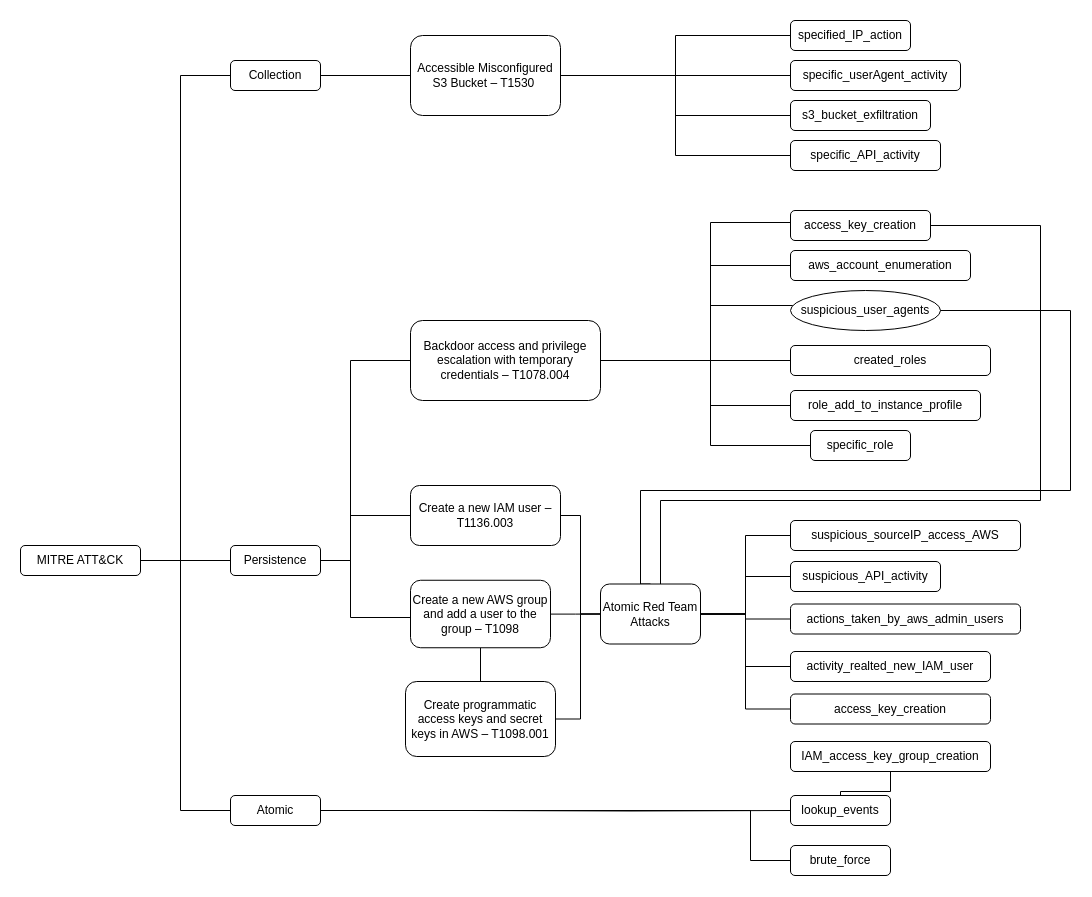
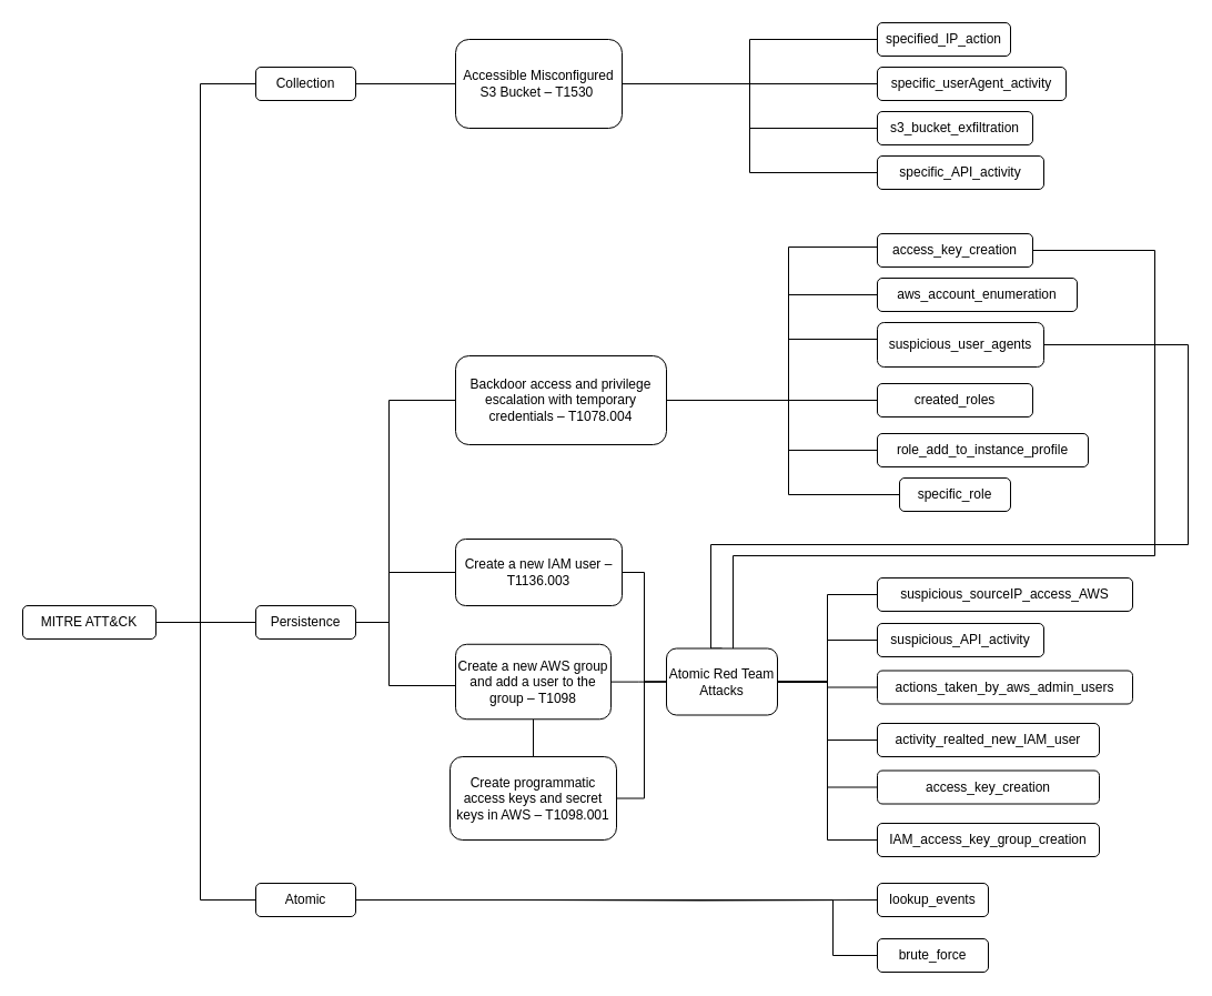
  <mxCell id="0" />
  <mxCell id="1" parent="0" />
  <mxCell id="2" style="edgeStyle=orthogonalEdgeStyle;rounded=0;orthogonalLoop=1;jettySize=auto;html=1;entryX=0;entryY=0.5;entryDx=0;entryDy=0;endArrow=none;endFill=0;" parent="1" source="3" target="15" edge="1"><mxGeometry relative="1" as="geometry" /></mxCell>
  <mxCell id="3" value="Accessible Misconfigured S3 Bucket – T1530&amp;nbsp;" style="rounded=1;whiteSpace=wrap;html=1;" parent="1" vertex="1"><mxGeometry x="410" y="35" width="150" height="80" as="geometry" /></mxCell>
  <mxCell id="4" style="edgeStyle=orthogonalEdgeStyle;rounded=0;orthogonalLoop=1;jettySize=auto;html=1;entryX=0;entryY=0.4;entryDx=0;entryDy=0;endArrow=none;endFill=0;entryPerimeter=0;" parent="1" source="5" target="6" edge="1"><mxGeometry relative="1" as="geometry"><Array as="points"><mxPoint x="710" y="360" /><mxPoint x="710" y="222" /></Array></mxGeometry></mxCell>
  <mxCell id="5" value="Backdoor access and privilege escalation with temporary credentials –&amp;nbsp;T1078.004" style="rounded=1;whiteSpace=wrap;html=1;" parent="1" vertex="1"><mxGeometry x="410" y="320" width="190" height="80" as="geometry" /></mxCell>
  <mxCell id="6" value="access_key_creation" style="rounded=1;whiteSpace=wrap;html=1;" parent="1" vertex="1"><mxGeometry x="790" y="210" width="140" height="30" as="geometry" /></mxCell>
  <mxCell id="7" style="edgeStyle=orthogonalEdgeStyle;rounded=0;orthogonalLoop=1;jettySize=auto;html=1;entryX=0;entryY=0.5;entryDx=0;entryDy=0;endArrow=none;endFill=0;" edge="1" parent="1" source="8"><mxGeometry relative="1" as="geometry"><mxPoint x="340" y="810" as="targetPoint" /></mxGeometry></mxCell>
  <mxCell id="8" value="Atomic" style="rounded=1;whiteSpace=wrap;html=1;" parent="1" vertex="1"><mxGeometry x="230" y="795" width="90" height="30" as="geometry" /></mxCell>
  <mxCell id="9" style="edgeStyle=orthogonalEdgeStyle;rounded=0;orthogonalLoop=1;jettySize=auto;html=1;entryX=1;entryY=0.5;entryDx=0;entryDy=0;endArrow=none;endFill=0;" parent="1" source="10" target="3" edge="1"><mxGeometry relative="1" as="geometry" /></mxCell>
  <mxCell id="10" value="specified_IP_action&lt;span style=&quot;color: rgba(0 , 0 , 0 , 0) ; font-family: monospace ; font-size: 0px&quot;&gt;%3CmxGraphModel%3E%3Croot%3E%3CmxCell%20id%3D%220%22%2F%3E%3CmxCell%20id%3D%221%22%20parent%3D%220%22%2F%3E%3CmxCell%20id%3D%222%22%20value%3D%22s3_enumeration%22%20style%3D%22rounded%3D1%3BwhiteSpace%3Dwrap%3Bhtml%3D1%3B%22%20vertex%3D%221%22%20parent%3D%221%22%3E%3CmxGeometry%20x%3D%22230%22%20y%3D%2250%22%20width%3D%22120%22%20height%3D%2230%22%20as%3D%22geometry%22%2F%3E%3C%2FmxCell%3E%3C%2Froot%3E%3C%2FmxGraphModel%3E&lt;/span&gt;" style="rounded=1;whiteSpace=wrap;html=1;" parent="1" vertex="1"><mxGeometry x="790" y="20" width="120" height="30" as="geometry" /></mxCell>
  <mxCell id="11" style="edgeStyle=orthogonalEdgeStyle;rounded=0;orthogonalLoop=1;jettySize=auto;html=1;entryX=1;entryY=0.5;entryDx=0;entryDy=0;endArrow=none;endFill=0;" parent="1" source="12" target="3" edge="1"><mxGeometry relative="1" as="geometry" /></mxCell>
  <mxCell id="12" value="s3_bucket_exfiltration" style="rounded=1;whiteSpace=wrap;html=1;" parent="1" vertex="1"><mxGeometry x="790" y="100" width="140" height="30" as="geometry" /></mxCell>
  <mxCell id="13" style="edgeStyle=orthogonalEdgeStyle;rounded=0;orthogonalLoop=1;jettySize=auto;html=1;entryX=1;entryY=0.5;entryDx=0;entryDy=0;endArrow=none;endFill=0;" parent="1" source="14" target="3" edge="1"><mxGeometry relative="1" as="geometry" /></mxCell>
  <mxCell id="14" value="specific_userAgent_activity" style="rounded=1;whiteSpace=wrap;html=1;" parent="1" vertex="1"><mxGeometry x="790" y="60" width="170" height="30" as="geometry" /></mxCell>
  <mxCell id="15" value="specific_API_activity" style="rounded=1;whiteSpace=wrap;html=1;" parent="1" vertex="1"><mxGeometry x="790" y="140" width="150" height="30" as="geometry" /></mxCell>
  <mxCell id="16" style="edgeStyle=orthogonalEdgeStyle;rounded=0;orthogonalLoop=1;jettySize=auto;html=1;entryX=1;entryY=0.5;entryDx=0;entryDy=0;endArrow=none;endFill=0;" parent="1" source="17" target="5" edge="1"><mxGeometry relative="1" as="geometry"><Array as="points"><mxPoint x="710" y="265" /><mxPoint x="710" y="360" /></Array></mxGeometry></mxCell>
  <mxCell id="17" value="aws_account_enumeration" style="rounded=1;whiteSpace=wrap;html=1;" parent="1" vertex="1"><mxGeometry x="790" y="250" width="180" height="30" as="geometry" /></mxCell>
  <mxCell id="18" style="edgeStyle=orthogonalEdgeStyle;rounded=0;orthogonalLoop=1;jettySize=auto;html=1;entryX=1;entryY=0.5;entryDx=0;entryDy=0;endArrow=none;endFill=0;" parent="1" source="19" target="5" edge="1"><mxGeometry relative="1" as="geometry"><Array as="points"><mxPoint x="710" y="305" /><mxPoint x="710" y="360" /></Array></mxGeometry></mxCell>
- <mxCell id="19" value="suspicious_user_agents" style="ellipse;whiteSpace=wrap;html=1;" parent="1" vertex="1"><mxGeometry x="790" y="290" width="150" height="40" as="geometry" /></mxCell>
+ <mxCell id="19" value="suspicious_user_agents" style="rounded=1;whiteSpace=wrap;html=1;" parent="1" vertex="1"><mxGeometry x="790" y="290" width="150" height="40" as="geometry" /></mxCell>
  <mxCell id="20" style="edgeStyle=orthogonalEdgeStyle;rounded=0;orthogonalLoop=1;jettySize=auto;html=1;entryX=1;entryY=0.5;entryDx=0;entryDy=0;endArrow=none;endFill=0;" parent="1" source="21" target="5" edge="1"><mxGeometry relative="1" as="geometry" /></mxCell>
- <mxCell id="21" value="created_roles" style="rounded=1;whiteSpace=wrap;html=1;" parent="1" vertex="1"><mxGeometry x="790" y="345" width="200" height="30" as="geometry" /></mxCell>
+ <mxCell id="21" value="created_roles" style="rounded=1;whiteSpace=wrap;html=1;" parent="1" vertex="1"><mxGeometry x="790" y="345" width="140" height="30" as="geometry" /></mxCell>
  <mxCell id="22" style="edgeStyle=orthogonalEdgeStyle;rounded=0;orthogonalLoop=1;jettySize=auto;html=1;entryX=1;entryY=0.5;entryDx=0;entryDy=0;endArrow=none;endFill=0;" parent="1" source="23" target="5" edge="1"><mxGeometry relative="1" as="geometry"><Array as="points"><mxPoint x="710" y="405" /><mxPoint x="710" y="360" /></Array></mxGeometry></mxCell>
  <mxCell id="23" value="role_add_to_instance_profile" style="rounded=1;whiteSpace=wrap;html=1;" parent="1" vertex="1"><mxGeometry x="790" y="390" width="190" height="30" as="geometry" /></mxCell>
  <mxCell id="24" style="edgeStyle=orthogonalEdgeStyle;rounded=0;orthogonalLoop=1;jettySize=auto;html=1;entryX=1;entryY=0.5;entryDx=0;entryDy=0;endArrow=none;endFill=0;exitX=0;exitY=0.5;exitDx=0;exitDy=0;" parent="1" source="25" target="5" edge="1"><mxGeometry relative="1" as="geometry"><Array as="points"><mxPoint x="710" y="445" /><mxPoint x="710" y="360" /></Array></mxGeometry></mxCell>
  <mxCell id="25" value="specific_role" style="rounded=1;whiteSpace=wrap;html=1;" parent="1" vertex="1"><mxGeometry x="810" y="430" width="100" height="30" as="geometry" /></mxCell>
  <mxCell id="26" style="edgeStyle=orthogonalEdgeStyle;rounded=0;orthogonalLoop=1;jettySize=auto;html=1;endArrow=none;endFill=0;" parent="1" source="27" target="3" edge="1"><mxGeometry relative="1" as="geometry" /></mxCell>
  <mxCell id="27" value="Collection" style="rounded=1;whiteSpace=wrap;html=1;" parent="1" vertex="1"><mxGeometry x="230" y="60" width="90" height="30" as="geometry" /></mxCell>
  <mxCell id="28" style="edgeStyle=orthogonalEdgeStyle;rounded=0;orthogonalLoop=1;jettySize=auto;html=1;entryX=0;entryY=0.5;entryDx=0;entryDy=0;endArrow=none;endFill=0;" parent="1" source="30" target="5" edge="1"><mxGeometry relative="1" as="geometry"><Array as="points"><mxPoint x="350" y="560" /><mxPoint x="350" y="360" /></Array></mxGeometry></mxCell>
  <mxCell id="29" style="edgeStyle=orthogonalEdgeStyle;rounded=0;orthogonalLoop=1;jettySize=auto;html=1;endArrow=none;endFill=0;entryX=0;entryY=0.5;entryDx=0;entryDy=0;" edge="1" parent="1" source="30" target="35"><mxGeometry relative="1" as="geometry"><mxPoint x="480" y="560" as="targetPoint" /><Array as="points"><mxPoint x="350" y="560" /><mxPoint x="350" y="515" /></Array></mxGeometry></mxCell>
  <mxCell id="30" value="Persistence" style="rounded=1;whiteSpace=wrap;html=1;" parent="1" vertex="1"><mxGeometry x="230" y="545" width="90" height="30" as="geometry" /></mxCell>
  <mxCell id="31" value="lookup_events" style="rounded=1;whiteSpace=wrap;html=1;" parent="1" vertex="1"><mxGeometry x="790" y="795" width="100" height="30" as="geometry" /></mxCell>
  <mxCell id="32" style="edgeStyle=orthogonalEdgeStyle;rounded=0;orthogonalLoop=1;jettySize=auto;html=1;entryX=1;entryY=0.5;entryDx=0;entryDy=0;endArrow=none;endFill=0;exitX=0.5;exitY=0;exitDx=0;exitDy=0;" edge="1" parent="1" source="61" target="19"><mxGeometry relative="1" as="geometry"><Array as="points"><mxPoint x="640" y="490" /><mxPoint x="1070" y="490" /><mxPoint x="1070" y="310" /></Array></mxGeometry></mxCell>
  <mxCell id="33" style="edgeStyle=orthogonalEdgeStyle;rounded=0;orthogonalLoop=1;jettySize=auto;html=1;entryX=1;entryY=0.5;entryDx=0;entryDy=0;endArrow=none;endFill=0;" edge="1" parent="1" source="61" target="6"><mxGeometry relative="1" as="geometry"><mxPoint x="640" y="580" as="sourcePoint" /><Array as="points"><mxPoint x="660" y="500" /><mxPoint x="1040" y="500" /><mxPoint x="1040" y="225" /></Array></mxGeometry></mxCell>
  <mxCell id="34" style="edgeStyle=orthogonalEdgeStyle;rounded=0;orthogonalLoop=1;jettySize=auto;html=1;entryX=0;entryY=0.5;entryDx=0;entryDy=0;endArrow=none;endFill=0;" edge="1" parent="1" source="35" target="61"><mxGeometry relative="1" as="geometry"><Array as="points"><mxPoint x="580" y="515" /><mxPoint x="580" y="614" /></Array></mxGeometry></mxCell>
  <mxCell id="35" value="&lt;div&gt;Create a new IAM user – T1136.003&lt;/div&gt;" style="rounded=1;whiteSpace=wrap;html=1;" parent="1" vertex="1"><mxGeometry x="410" y="485" width="150" height="60" as="geometry" /></mxCell>
  <mxCell id="36" style="edgeStyle=orthogonalEdgeStyle;rounded=0;orthogonalLoop=1;jettySize=auto;html=1;entryX=0;entryY=0.5;entryDx=0;entryDy=0;endArrow=none;endFill=0;" edge="1" parent="1" source="37" target="61"><mxGeometry relative="1" as="geometry"><Array as="points"><mxPoint x="580" y="719" /><mxPoint x="580" y="614" /></Array></mxGeometry></mxCell>
  <mxCell id="37" value="&lt;div&gt;Create programmatic access keys and secret keys in AWS – T1098.001&lt;/div&gt;" style="rounded=1;whiteSpace=wrap;html=1;" parent="1" vertex="1"><mxGeometry x="405" y="681" width="150" height="75" as="geometry" /></mxCell>
  <mxCell id="38" style="edgeStyle=orthogonalEdgeStyle;rounded=0;orthogonalLoop=1;jettySize=auto;html=1;entryX=1;entryY=0.5;entryDx=0;entryDy=0;endArrow=none;endFill=0;" edge="1" parent="1" source="41" target="30"><mxGeometry relative="1" as="geometry"><Array as="points"><mxPoint x="350" y="617" /><mxPoint x="350" y="560" /></Array></mxGeometry></mxCell>
  <mxCell id="39" value="" style="edgeStyle=orthogonalEdgeStyle;rounded=0;orthogonalLoop=1;jettySize=auto;html=1;endArrow=none;endFill=0;" edge="1" parent="1" source="41" target="37"><mxGeometry relative="1" as="geometry" /></mxCell>
  <mxCell id="40" value="" style="edgeStyle=orthogonalEdgeStyle;rounded=0;orthogonalLoop=1;jettySize=auto;html=1;endArrow=none;endFill=0;" edge="1" parent="1" source="41" target="61"><mxGeometry relative="1" as="geometry" /></mxCell>
  <mxCell id="41" value="&lt;div&gt;Create a new AWS group and add a user to the group – T1098&lt;/div&gt;" style="rounded=1;whiteSpace=wrap;html=1;" parent="1" vertex="1"><mxGeometry x="410" y="579.75" width="140" height="67.5" as="geometry" /></mxCell>
  <mxCell id="42" style="edgeStyle=orthogonalEdgeStyle;rounded=0;orthogonalLoop=1;jettySize=auto;html=1;entryX=1;entryY=0.5;entryDx=0;entryDy=0;endArrow=none;endFill=0;" edge="1" parent="1" source="43" target="61"><mxGeometry relative="1" as="geometry" /></mxCell>
  <mxCell id="43" value="suspicious_API_activity" style="rounded=1;whiteSpace=wrap;html=1;" parent="1" vertex="1"><mxGeometry x="790" y="561" width="150" height="30" as="geometry" /></mxCell>
  <mxCell id="44" style="edgeStyle=orthogonalEdgeStyle;rounded=0;orthogonalLoop=1;jettySize=auto;html=1;entryX=1;entryY=0.5;entryDx=0;entryDy=0;endArrow=none;endFill=0;" edge="1" parent="1" source="45" target="61"><mxGeometry relative="1" as="geometry" /></mxCell>
  <mxCell id="45" value="actions_taken_by_aws_admin_users" style="rounded=1;whiteSpace=wrap;html=1;" parent="1" vertex="1"><mxGeometry x="790" y="603.5" width="230" height="30" as="geometry" /></mxCell>
  <mxCell id="46" style="edgeStyle=orthogonalEdgeStyle;rounded=0;orthogonalLoop=1;jettySize=auto;html=1;entryX=1;entryY=0.5;entryDx=0;entryDy=0;endArrow=none;endFill=0;" edge="1" parent="1" source="47" target="61"><mxGeometry relative="1" as="geometry" /></mxCell>
  <mxCell id="47" value="activity_realted_new_IAM_user" style="rounded=1;whiteSpace=wrap;html=1;" parent="1" vertex="1"><mxGeometry x="790" y="651" width="200" height="30" as="geometry" /></mxCell>
- <mxCell id="48" style="edgeStyle=orthogonalEdgeStyle;rounded=0;orthogonalLoop=1;jettySize=auto;html=1;endArrow=none;endFill=0;" edge="1" parent="1" source="49" target="31"><mxGeometry relative="1" as="geometry" /></mxCell>
+ <mxCell id="48" style="edgeStyle=orthogonalEdgeStyle;rounded=0;orthogonalLoop=1;jettySize=auto;html=1;entryX=1;entryY=0.5;entryDx=0;entryDy=0;endArrow=none;endFill=0;" edge="1" parent="1" source="49" target="61"><mxGeometry relative="1" as="geometry" /></mxCell>
  <mxCell id="49" value="IAM_access_key_group_creation" style="rounded=1;whiteSpace=wrap;html=1;" parent="1" vertex="1"><mxGeometry x="790" y="741" width="200" height="30" as="geometry" /></mxCell>
  <mxCell id="50" style="edgeStyle=orthogonalEdgeStyle;rounded=0;orthogonalLoop=1;jettySize=auto;html=1;entryX=1;entryY=0.5;entryDx=0;entryDy=0;endArrow=none;endFill=0;" edge="1" parent="1" source="51" target="61"><mxGeometry relative="1" as="geometry" /></mxCell>
  <mxCell id="51" value="access_key_creation" style="rounded=1;whiteSpace=wrap;html=1;" parent="1" vertex="1"><mxGeometry x="790" y="693.5" width="200" height="30" as="geometry" /></mxCell>
  <mxCell id="52" style="edgeStyle=orthogonalEdgeStyle;rounded=0;orthogonalLoop=1;jettySize=auto;html=1;entryX=0;entryY=0.5;entryDx=0;entryDy=0;endArrow=none;endFill=0;" parent="1" source="55" target="27" edge="1"><mxGeometry relative="1" as="geometry"><Array as="points"><mxPoint x="180" y="560" /><mxPoint x="180" y="75" /></Array></mxGeometry></mxCell>
  <mxCell id="53" style="edgeStyle=orthogonalEdgeStyle;rounded=0;orthogonalLoop=1;jettySize=auto;html=1;entryX=0;entryY=0.5;entryDx=0;entryDy=0;endArrow=none;endFill=0;" parent="1" source="55" target="30" edge="1"><mxGeometry relative="1" as="geometry" /></mxCell>
  <mxCell id="54" style="edgeStyle=orthogonalEdgeStyle;rounded=0;orthogonalLoop=1;jettySize=auto;html=1;entryX=0;entryY=0.5;entryDx=0;entryDy=0;endArrow=none;endFill=0;" parent="1" source="55" target="8" edge="1"><mxGeometry relative="1" as="geometry"><Array as="points"><mxPoint x="180" y="560" /><mxPoint x="180" y="810" /></Array></mxGeometry></mxCell>
  <mxCell id="55" value="MITRE ATT&amp;amp;CK" style="rounded=1;whiteSpace=wrap;html=1;" parent="1" vertex="1"><mxGeometry x="20" y="545" width="120" height="30" as="geometry" /></mxCell>
  <mxCell id="56" value="brute_force" style="rounded=1;whiteSpace=wrap;html=1;" vertex="1" parent="1"><mxGeometry x="790" y="845" width="100" height="30" as="geometry" /></mxCell>
  <mxCell id="57" style="edgeStyle=orthogonalEdgeStyle;rounded=0;orthogonalLoop=1;jettySize=auto;html=1;entryX=0;entryY=0.5;entryDx=0;entryDy=0;endArrow=none;endFill=0;" edge="1" parent="1" target="31"><mxGeometry relative="1" as="geometry"><mxPoint x="470" y="810" as="sourcePoint" /></mxGeometry></mxCell>
  <mxCell id="58" style="edgeStyle=orthogonalEdgeStyle;rounded=0;orthogonalLoop=1;jettySize=auto;html=1;entryX=0;entryY=0.5;entryDx=0;entryDy=0;endArrow=none;endFill=0;" edge="1" parent="1" target="56"><mxGeometry relative="1" as="geometry"><mxPoint x="330" y="810" as="sourcePoint" /><Array as="points"><mxPoint x="750" y="810" /><mxPoint x="750" y="860" /></Array></mxGeometry></mxCell>
  <mxCell id="59" style="edgeStyle=orthogonalEdgeStyle;rounded=0;orthogonalLoop=1;jettySize=auto;html=1;entryX=1;entryY=0.5;entryDx=0;entryDy=0;endArrow=none;endFill=0;" edge="1" parent="1" source="60" target="61"><mxGeometry relative="1" as="geometry" /></mxCell>
  <mxCell id="60" value="suspicious_sourceIP_access_AWS" style="rounded=1;whiteSpace=wrap;html=1;" vertex="1" parent="1"><mxGeometry x="790" y="520" width="230" height="30" as="geometry" /></mxCell>
  <mxCell id="61" value="&lt;div&gt;Atomic Red Team Attacks&lt;/div&gt;" style="rounded=1;whiteSpace=wrap;html=1;" vertex="1" parent="1"><mxGeometry x="600" y="583.5" width="100" height="60" as="geometry" /></mxCell>
